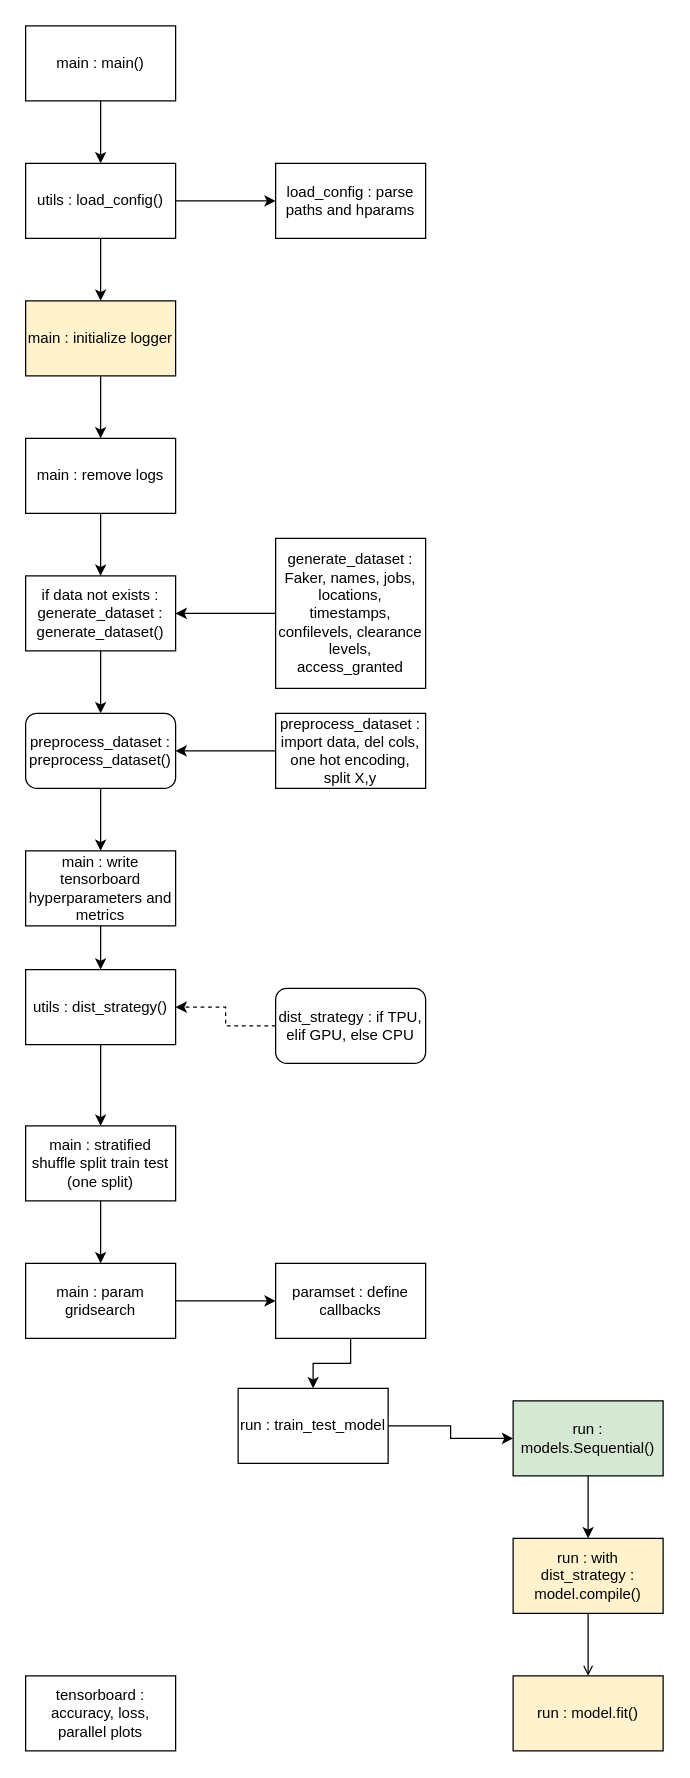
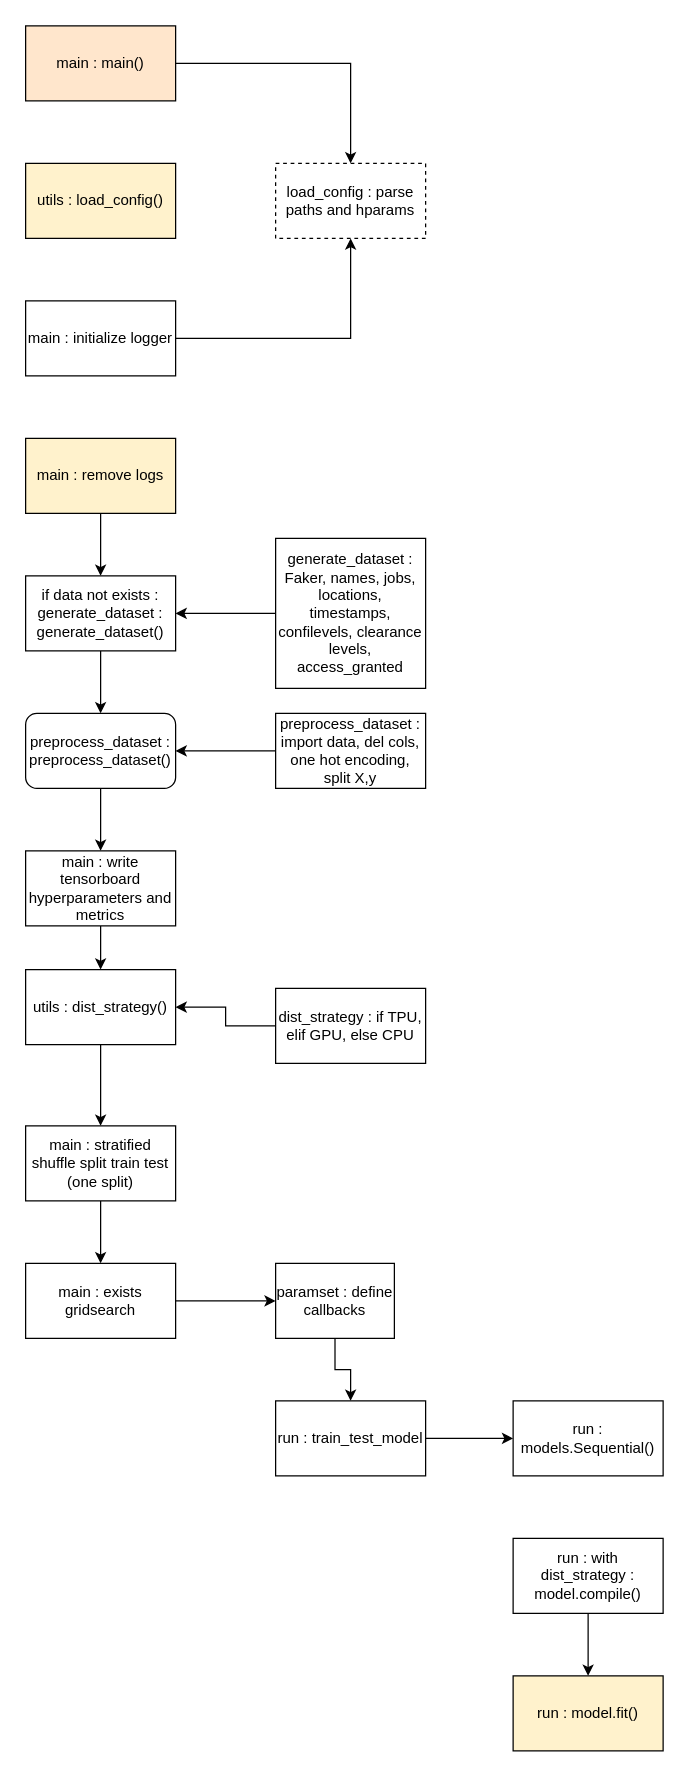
  <mxCell id="0" />
  <mxCell id="1" parent="0" />
- <mxCell id="2" value="" style="edgeStyle=orthogonalEdgeStyle;rounded=0;orthogonalLoop=1;jettySize=auto;html=1;" edge="1" parent="1" source="3" target="6"><mxGeometry relative="1" as="geometry" /></mxCell>
- <mxCell id="3" value="main : main()" style="rounded=0;whiteSpace=wrap;html=1;" vertex="1" parent="1"><mxGeometry x="20" y="20" width="120" height="60" as="geometry" /></mxCell>
- <mxCell id="4" value="" style="edgeStyle=orthogonalEdgeStyle;rounded=0;orthogonalLoop=1;jettySize=auto;html=1;" edge="1" parent="1" source="6" target="8"><mxGeometry relative="1" as="geometry" /></mxCell>
- <mxCell id="5" value="" style="edgeStyle=orthogonalEdgeStyle;rounded=0;orthogonalLoop=1;jettySize=auto;html=1;" edge="1" parent="1" source="6" target="35"><mxGeometry relative="1" as="geometry" /></mxCell>
- <mxCell id="6" value="utils : load_config()" style="rounded=0;whiteSpace=wrap;html=1;" vertex="1" parent="1"><mxGeometry x="20" y="130" width="120" height="60" as="geometry" /></mxCell>
- <mxCell id="7" value="" style="edgeStyle=orthogonalEdgeStyle;rounded=0;orthogonalLoop=1;jettySize=auto;html=1;" edge="1" parent="1" source="8" target="10"><mxGeometry relative="1" as="geometry" /></mxCell>
- <mxCell id="8" value="main : initialize logger" style="rounded=0;whiteSpace=wrap;html=1;fillColor=#fff2cc;" vertex="1" parent="1"><mxGeometry x="20" y="240" width="120" height="60" as="geometry" /></mxCell>
+ <mxCell id="2" value="" style="edgeStyle=orthogonalEdgeStyle;rounded=0;orthogonalLoop=1;jettySize=auto;html=1;" edge="1" parent="1" source="3" target="35"><mxGeometry relative="1" as="geometry" /></mxCell>
+ <mxCell id="3" value="main : main()" style="rounded=0;whiteSpace=wrap;html=1;fillColor=#ffe6cc;" vertex="1" parent="1"><mxGeometry x="20" y="20" width="120" height="60" as="geometry" /></mxCell>
+ <mxCell id="6" value="utils : load_config()" style="rounded=0;whiteSpace=wrap;html=1;fillColor=#fff2cc;" vertex="1" parent="1"><mxGeometry x="20" y="130" width="120" height="60" as="geometry" /></mxCell>
+ <mxCell id="7" value="" style="edgeStyle=orthogonalEdgeStyle;rounded=0;orthogonalLoop=1;jettySize=auto;html=1;" edge="1" parent="1" source="8" target="35"><mxGeometry relative="1" as="geometry" /></mxCell>
+ <mxCell id="8" value="main : initialize logger" style="rounded=0;whiteSpace=wrap;html=1;" vertex="1" parent="1"><mxGeometry x="20" y="240" width="120" height="60" as="geometry" /></mxCell>
  <mxCell id="9" value="" style="edgeStyle=orthogonalEdgeStyle;rounded=0;orthogonalLoop=1;jettySize=auto;html=1;" edge="1" parent="1" source="10" target="12"><mxGeometry relative="1" as="geometry" /></mxCell>
- <mxCell id="10" value="main : remove logs" style="rounded=0;whiteSpace=wrap;html=1;" vertex="1" parent="1"><mxGeometry x="20" y="350" width="120" height="60" as="geometry" /></mxCell>
+ <mxCell id="10" value="main : remove logs" style="rounded=0;whiteSpace=wrap;html=1;fillColor=#fff2cc;" vertex="1" parent="1"><mxGeometry x="20" y="350" width="120" height="60" as="geometry" /></mxCell>
  <mxCell id="11" value="" style="edgeStyle=orthogonalEdgeStyle;rounded=0;orthogonalLoop=1;jettySize=auto;html=1;" edge="1" parent="1" source="12" target="14"><mxGeometry relative="1" as="geometry" /></mxCell>
  <mxCell id="12" value="if data not exists : generate_dataset : generate_dataset()" style="rounded=0;whiteSpace=wrap;html=1;" vertex="1" parent="1"><mxGeometry x="20" y="460" width="120" height="60" as="geometry" /></mxCell>
  <mxCell id="13" value="" style="edgeStyle=orthogonalEdgeStyle;rounded=0;orthogonalLoop=1;jettySize=auto;html=1;" edge="1" parent="1" source="14" target="16"><mxGeometry relative="1" as="geometry" /></mxCell>
  <mxCell id="14" value="preprocess_dataset : preprocess_dataset()" style="whiteSpace=wrap;html=1;rounded=1;" vertex="1" parent="1"><mxGeometry x="20" y="570" width="120" height="60" as="geometry" /></mxCell>
  <mxCell id="15" value="" style="edgeStyle=orthogonalEdgeStyle;rounded=0;orthogonalLoop=1;jettySize=auto;html=1;" edge="1" parent="1" source="16" target="18"><mxGeometry relative="1" as="geometry" /></mxCell>
  <mxCell id="16" value="main : write tensorboard hyperparameters and metrics" style="whiteSpace=wrap;html=1;rounded=0;" vertex="1" parent="1"><mxGeometry x="20" y="680" width="120" height="60" as="geometry" /></mxCell>
  <mxCell id="17" value="" style="edgeStyle=orthogonalEdgeStyle;rounded=0;orthogonalLoop=1;jettySize=auto;html=1;" edge="1" parent="1" source="18" target="20"><mxGeometry relative="1" as="geometry" /></mxCell>
  <mxCell id="18" value="utils : dist_strategy()" style="whiteSpace=wrap;html=1;rounded=0;" vertex="1" parent="1"><mxGeometry x="20" y="775" width="120" height="60" as="geometry" /></mxCell>
  <mxCell id="19" value="" style="edgeStyle=orthogonalEdgeStyle;rounded=0;orthogonalLoop=1;jettySize=auto;html=1;" edge="1" parent="1" source="20" target="22"><mxGeometry relative="1" as="geometry" /></mxCell>
  <mxCell id="20" value="main : stratified shuffle split train test (one split)" style="whiteSpace=wrap;html=1;rounded=0;" vertex="1" parent="1"><mxGeometry x="20" y="900" width="120" height="60" as="geometry" /></mxCell>
  <mxCell id="21" value="" style="edgeStyle=orthogonalEdgeStyle;rounded=0;orthogonalLoop=1;jettySize=auto;html=1;" edge="1" parent="1" source="22" target="24"><mxGeometry relative="1" as="geometry" /></mxCell>
- <mxCell id="22" value="main : param gridsearch" style="whiteSpace=wrap;html=1;rounded=0;" vertex="1" parent="1"><mxGeometry x="20" y="1010" width="120" height="60" as="geometry" /></mxCell>
+ <mxCell id="22" value="main : exists gridsearch" style="whiteSpace=wrap;html=1;rounded=0;" vertex="1" parent="1"><mxGeometry x="20" y="1010" width="120" height="60" as="geometry" /></mxCell>
  <mxCell id="23" value="" style="edgeStyle=orthogonalEdgeStyle;rounded=0;orthogonalLoop=1;jettySize=auto;html=1;" edge="1" parent="1" source="24" target="26"><mxGeometry relative="1" as="geometry" /></mxCell>
- <mxCell id="24" value="paramset : define callbacks" style="whiteSpace=wrap;html=1;rounded=0;" vertex="1" parent="1"><mxGeometry x="220" y="1010" width="120" height="60" as="geometry" /></mxCell>
+ <mxCell id="24" value="paramset : define callbacks" style="whiteSpace=wrap;html=1;rounded=0;" vertex="1" parent="1"><mxGeometry x="220" y="1010" width="95" height="60" as="geometry" /></mxCell>
  <mxCell id="25" value="" style="edgeStyle=orthogonalEdgeStyle;rounded=0;orthogonalLoop=1;jettySize=auto;html=1;" edge="1" parent="1" source="26" target="28"><mxGeometry relative="1" as="geometry" /></mxCell>
- <mxCell id="26" value="run : train_test_model" style="whiteSpace=wrap;html=1;rounded=0;" vertex="1" parent="1"><mxGeometry x="190" y="1110" width="120" height="60" as="geometry" /></mxCell>
- <mxCell id="27" value="" style="edgeStyle=orthogonalEdgeStyle;rounded=0;orthogonalLoop=1;jettySize=auto;html=1;" edge="1" parent="1" source="28" target="30"><mxGeometry relative="1" as="geometry" /></mxCell>
- <mxCell id="28" value="run : models.Sequential()" style="whiteSpace=wrap;html=1;rounded=0;fillColor=#d5e8d4;" vertex="1" parent="1"><mxGeometry x="410" y="1120" width="120" height="60" as="geometry" /></mxCell>
- <mxCell id="29" value="" style="edgeStyle=orthogonalEdgeStyle;rounded=0;orthogonalLoop=1;jettySize=auto;html=1;endArrow=open;" edge="1" parent="1" source="30" target="31"><mxGeometry relative="1" as="geometry" /></mxCell>
- <mxCell id="30" value="run : with dist_strategy : model.compile()" style="whiteSpace=wrap;html=1;rounded=0;fillColor=#fff2cc;" vertex="1" parent="1"><mxGeometry x="410" y="1230" width="120" height="60" as="geometry" /></mxCell>
+ <mxCell id="26" value="run : train_test_model" style="whiteSpace=wrap;html=1;rounded=0;" vertex="1" parent="1"><mxGeometry x="220" y="1120" width="120" height="60" as="geometry" /></mxCell>
+ <mxCell id="28" value="run : models.Sequential()" style="whiteSpace=wrap;html=1;rounded=0;" vertex="1" parent="1"><mxGeometry x="410" y="1120" width="120" height="60" as="geometry" /></mxCell>
+ <mxCell id="29" value="" style="edgeStyle=orthogonalEdgeStyle;rounded=0;orthogonalLoop=1;jettySize=auto;html=1;" edge="1" parent="1" source="30" target="31"><mxGeometry relative="1" as="geometry" /></mxCell>
+ <mxCell id="30" value="run : with dist_strategy : model.compile()" style="whiteSpace=wrap;html=1;rounded=0;" vertex="1" parent="1"><mxGeometry x="410" y="1230" width="120" height="60" as="geometry" /></mxCell>
  <mxCell id="31" value="run : model.fit()" style="whiteSpace=wrap;html=1;rounded=0;fillColor=#fff2cc;" vertex="1" parent="1"><mxGeometry x="410" y="1340" width="120" height="60" as="geometry" /></mxCell>
- <mxCell id="32" value="" style="edgeStyle=orthogonalEdgeStyle;rounded=0;orthogonalLoop=1;jettySize=auto;html=1;dashed=1;" edge="1" parent="1" source="33" target="18"><mxGeometry relative="1" as="geometry" /></mxCell>
- <mxCell id="33" value="dist_strategy : if TPU, elif GPU, else CPU" style="whiteSpace=wrap;html=1;rounded=1;" vertex="1" parent="1"><mxGeometry x="220" y="790" width="120" height="60" as="geometry" /></mxCell>
- <mxCell id="34" value="tensorboard : accuracy, loss, parallel plots" style="whiteSpace=wrap;html=1;rounded=0;" vertex="1" parent="1"><mxGeometry x="20" y="1340" width="120" height="60" as="geometry" /></mxCell>
- <mxCell id="35" value="load_config : parse paths and hparams" style="whiteSpace=wrap;html=1;rounded=0;" vertex="1" parent="1"><mxGeometry x="220" y="130" width="120" height="60" as="geometry" /></mxCell>
+ <mxCell id="32" value="" style="edgeStyle=orthogonalEdgeStyle;rounded=0;orthogonalLoop=1;jettySize=auto;html=1;" edge="1" parent="1" source="33" target="18"><mxGeometry relative="1" as="geometry" /></mxCell>
+ <mxCell id="33" value="dist_strategy : if TPU, elif GPU, else CPU" style="whiteSpace=wrap;html=1;rounded=0;" vertex="1" parent="1"><mxGeometry x="220" y="790" width="120" height="60" as="geometry" /></mxCell>
+ <mxCell id="35" value="load_config : parse paths and hparams" style="whiteSpace=wrap;html=1;rounded=0;dashed=1;" vertex="1" parent="1"><mxGeometry x="220" y="130" width="120" height="60" as="geometry" /></mxCell>
  <mxCell id="36" value="" style="edgeStyle=orthogonalEdgeStyle;rounded=0;orthogonalLoop=1;jettySize=auto;html=1;exitX=0;exitY=0.5;exitDx=0;exitDy=0;entryX=1;entryY=0.5;entryDx=0;entryDy=0;" edge="1" parent="1" source="37" target="12"><mxGeometry relative="1" as="geometry" /></mxCell>
  <mxCell id="37" value="generate_dataset : Faker, names, jobs, locations, timestamps, confilevels, clearance levels, access_granted" style="whiteSpace=wrap;html=1;rounded=0;" vertex="1" parent="1"><mxGeometry x="220" y="430" width="120" height="120" as="geometry" /></mxCell>
  <mxCell id="38" value="" style="edgeStyle=orthogonalEdgeStyle;rounded=0;orthogonalLoop=1;jettySize=auto;html=1;" edge="1" parent="1" source="39" target="14"><mxGeometry relative="1" as="geometry" /></mxCell>
  <mxCell id="39" value="preprocess_dataset : import data, del cols, one hot encoding, split X,y" style="whiteSpace=wrap;html=1;rounded=0;" vertex="1" parent="1"><mxGeometry x="220" y="570" width="120" height="60" as="geometry" /></mxCell>
